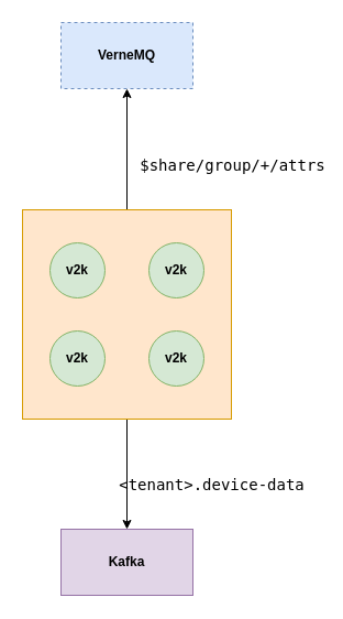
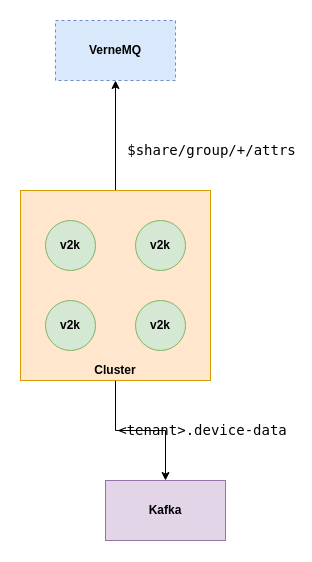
  <mxCell id="0" />
  <mxCell id="1" parent="0" />
  <mxCell id="2" value="&lt;b&gt;VerneMQ&lt;br&gt;&lt;/b&gt;" style="rounded=0;whiteSpace=wrap;html=1;fillColor=#dae8fc;strokeColor=#6c8ebf;dashed=1;" parent="1" vertex="1"><mxGeometry x="55" y="20" width="120" height="60" as="geometry" /></mxCell>
  <mxCell id="3" style="edgeStyle=orthogonalEdgeStyle;rounded=0;orthogonalLoop=1;jettySize=auto;html=1;exitX=0.5;exitY=0;exitDx=0;exitDy=0;entryX=0.5;entryY=1;entryDx=0;entryDy=0;" parent="1" source="5" target="2" edge="1"><mxGeometry relative="1" as="geometry" /></mxCell>
  <mxCell id="4" style="edgeStyle=orthogonalEdgeStyle;rounded=0;orthogonalLoop=1;jettySize=auto;html=1;entryX=0.5;entryY=0;entryDx=0;entryDy=0;fontColor=#000000;" edge="1" parent="1" source="5" target="12"><mxGeometry relative="1" as="geometry" /></mxCell>
  <mxCell id="5" value="" style="whiteSpace=wrap;html=1;aspect=fixed;fillColor=#ffe6cc;strokeColor=#d79b00;" parent="1" vertex="1"><mxGeometry x="20" y="190" width="190" height="190" as="geometry" /></mxCell>
  <mxCell id="6" value="&lt;b&gt;v2k&lt;/b&gt;" style="ellipse;whiteSpace=wrap;html=1;aspect=fixed;fillColor=#d5e8d4;strokeColor=#82b366;" parent="1" vertex="1"><mxGeometry x="45" y="220" width="50" height="50" as="geometry" /></mxCell>
  <mxCell id="7" value="&lt;b&gt;v2k&lt;/b&gt;" style="ellipse;whiteSpace=wrap;html=1;aspect=fixed;fillColor=#d5e8d4;strokeColor=#82b366;" parent="1" vertex="1"><mxGeometry x="135" y="220" width="50" height="50" as="geometry" /></mxCell>
  <mxCell id="8" value="&lt;b&gt;v2k&lt;/b&gt;" style="ellipse;whiteSpace=wrap;html=1;aspect=fixed;fillColor=#d5e8d4;strokeColor=#82b366;" parent="1" vertex="1"><mxGeometry x="45" y="300" width="50" height="50" as="geometry" /></mxCell>
  <mxCell id="9" value="&lt;b&gt;v2k&lt;/b&gt;" style="ellipse;whiteSpace=wrap;html=1;aspect=fixed;fillColor=#d5e8d4;strokeColor=#82b366;" parent="1" vertex="1"><mxGeometry x="135" y="300" width="50" height="50" as="geometry" /></mxCell>
+ <mxCell id="10" value="Cluster" style="text;html=1;strokeColor=none;fillColor=none;align=center;verticalAlign=middle;whiteSpace=wrap;rounded=0;fontStyle=1" parent="1" vertex="1"><mxGeometry x="95" y="360" width="40" height="20" as="geometry" /></mxCell>
  <mxCell id="11" value="&lt;div style=&quot;font-family: &amp;quot;droid sans mono&amp;quot;, monospace, monospace, &amp;quot;droid sans fallback&amp;quot;; font-size: 14px; line-height: 19px; white-space: pre;&quot;&gt;&lt;span style=&quot;&quot;&gt;$&lt;/span&gt;&lt;span style=&quot;&quot;&gt;share/group/+/attrs&lt;/span&gt;&lt;/div&gt;" style="text;html=1;strokeColor=none;fillColor=none;align=center;verticalAlign=middle;whiteSpace=wrap;rounded=0;labelBackgroundColor=none;fontColor=#000000;" parent="1" vertex="1"><mxGeometry x="133" y="140" width="157" height="20" as="geometry" /></mxCell>
- <mxCell id="12" value="&lt;b&gt;Kafka&lt;/b&gt;" style="rounded=0;whiteSpace=wrap;html=1;fillColor=#e1d5e7;strokeColor=#9673a6;" parent="1" vertex="1"><mxGeometry x="55" y="480" width="120" height="60" as="geometry" /></mxCell>
- <mxCell id="13" value="&lt;div style=&quot;font-family: &amp;#34;droid sans mono&amp;#34; , monospace , monospace , &amp;#34;droid sans fallback&amp;#34; ; font-size: 14px ; line-height: 19px ; white-space: pre&quot;&gt;&amp;lt;tenant&amp;gt;.device-data&lt;/div&gt;" style="text;html=1;strokeColor=none;fillColor=none;align=center;verticalAlign=middle;whiteSpace=wrap;rounded=0;labelBackgroundColor=none;fontColor=#000000;" vertex="1" parent="1"><mxGeometry x="114" y="430" width="157" height="20" as="geometry" /></mxCell>
+ <mxCell id="12" value="&lt;b&gt;Kafka&lt;/b&gt;" style="rounded=0;whiteSpace=wrap;html=1;fillColor=#e1d5e7;strokeColor=#9673a6;" parent="1" vertex="1"><mxGeometry x="105" y="480" width="120" height="60" as="geometry" /></mxCell>
+ <mxCell id="13" value="&lt;div style=&quot;font-family: &amp;#34;droid sans mono&amp;#34; , monospace , monospace , &amp;#34;droid sans fallback&amp;#34; ; font-size: 14px ; line-height: 19px ; white-space: pre&quot;&gt;&amp;lt;tenant&amp;gt;.device-data&lt;/div&gt;" style="text;html=1;strokeColor=none;fillColor=none;align=center;verticalAlign=middle;whiteSpace=wrap;rounded=0;labelBackgroundColor=none;fontColor=#000000;" vertex="1" parent="1"><mxGeometry x="124" y="420" width="157" height="20" as="geometry" /></mxCell>
